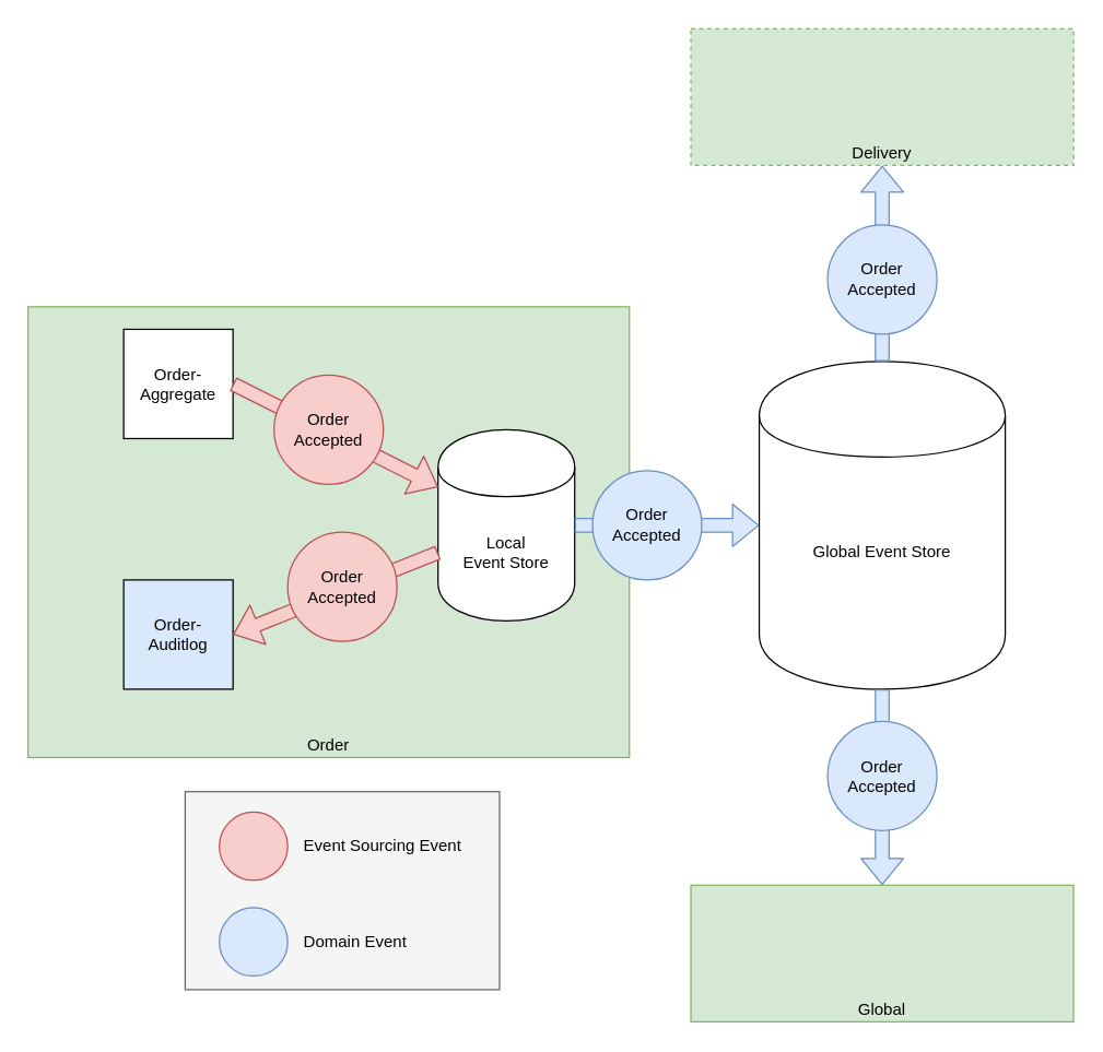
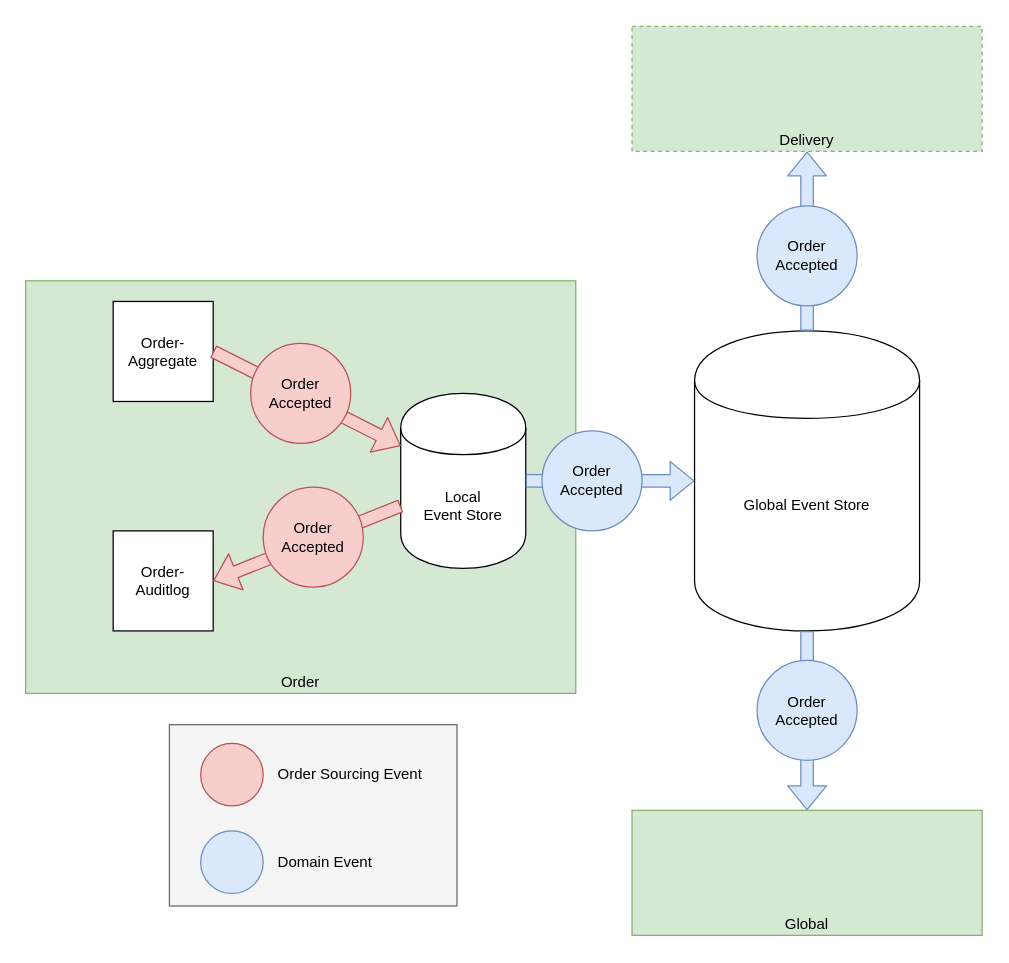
  <mxCell id="0" />
  <mxCell id="1" parent="0" />
  <mxCell id="2" value="" style="whiteSpace=wrap;html=1;align=left;fillColor=#f5f5f5;strokeColor=#666666;fontColor=#333333;" vertex="1" parent="1"><mxGeometry x="135" y="579" width="230" height="145" as="geometry" /></mxCell>
  <mxCell id="3" value="Order" style="whiteSpace=wrap;html=1;verticalAlign=bottom;fillColor=#d5e8d4;strokeColor=#82b366;" vertex="1" parent="1"><mxGeometry x="20" y="224" width="440" height="330" as="geometry" /></mxCell>
  <mxCell id="4" value="Local&lt;br&gt;Event Store" style="shape=cylinder;whiteSpace=wrap;html=1;boundedLbl=1;backgroundOutline=1;" vertex="1" parent="1"><mxGeometry x="320" y="314" width="100" height="140" as="geometry" /></mxCell>
  <mxCell id="5" value="Global Event Store" style="shape=cylinder;whiteSpace=wrap;html=1;boundedLbl=1;backgroundOutline=1;" vertex="1" parent="1"><mxGeometry x="555" y="264" width="180" height="240" as="geometry" /></mxCell>
  <mxCell id="6" value="Order-Aggregate" style="whiteSpace=wrap;html=1;aspect=fixed;" vertex="1" parent="1"><mxGeometry x="90" y="240.5" width="80" height="80" as="geometry" /></mxCell>
  <mxCell id="7" value="" style="shape=flexArrow;endArrow=classic;html=1;exitX=1;exitY=0.5;exitDx=0;exitDy=0;entryX=0;entryY=0.3;entryDx=0;entryDy=0;fillColor=#f8cecc;strokeColor=#b85450;" edge="1" parent="1" source="6" target="4"><mxGeometry width="50" height="50" relative="1" as="geometry"><mxPoint x="150" y="624" as="sourcePoint" /><mxPoint x="200" y="574" as="targetPoint" /></mxGeometry></mxCell>
  <mxCell id="8" value="Global&lt;br&gt;" style="whiteSpace=wrap;html=1;verticalAlign=bottom;fillColor=#d5e8d4;strokeColor=#82b366;" vertex="1" parent="1"><mxGeometry x="505" y="647.5" width="280" height="100" as="geometry" /></mxCell>
  <mxCell id="9" value="" style="shape=flexArrow;endArrow=classic;html=1;fillColor=#dae8fc;entryX=0;entryY=0.5;entryDx=0;entryDy=0;exitX=1;exitY=0.5;exitDx=0;exitDy=0;strokeColor=#6c8ebf;" edge="1" parent="1" source="4" target="5"><mxGeometry width="50" height="50" relative="1" as="geometry"><mxPoint x="465.059" y="383.824" as="sourcePoint" /><mxPoint x="495" y="384" as="targetPoint" /></mxGeometry></mxCell>
  <mxCell id="10" value="Order Accepted" style="ellipse;whiteSpace=wrap;html=1;fillColor=#dae8fc;strokeColor=#6c8ebf;" vertex="1" parent="1"><mxGeometry x="433" y="344" width="80" height="80" as="geometry" /></mxCell>
  <mxCell id="11" value="" style="ellipse;whiteSpace=wrap;html=1;fillColor=#f8cecc;strokeColor=#b85450;" vertex="1" parent="1"><mxGeometry x="160" y="594" width="50" height="50" as="geometry" /></mxCell>
- <mxCell id="12" value="Event Sourcing Event" style="text;html=1;strokeColor=none;fillColor=none;align=left;verticalAlign=middle;whiteSpace=wrap;rounded=0;" vertex="1" parent="1"><mxGeometry x="220" y="609" width="130" height="20" as="geometry" /></mxCell>
+ <mxCell id="12" value="Order Sourcing Event" style="text;html=1;strokeColor=none;fillColor=none;align=left;verticalAlign=middle;whiteSpace=wrap;rounded=0;" vertex="1" parent="1"><mxGeometry x="220" y="609" width="130" height="20" as="geometry" /></mxCell>
  <mxCell id="13" value="" style="ellipse;whiteSpace=wrap;html=1;fillColor=#dae8fc;strokeColor=#6c8ebf;" vertex="1" parent="1"><mxGeometry x="160" y="664" width="50" height="50" as="geometry" /></mxCell>
  <mxCell id="14" value="Domain Event" style="text;html=1;strokeColor=none;fillColor=none;align=left;verticalAlign=middle;whiteSpace=wrap;rounded=0;" vertex="1" parent="1"><mxGeometry x="220" y="679" width="130" height="20" as="geometry" /></mxCell>
  <mxCell id="15" value="" style="shape=flexArrow;endArrow=classic;html=1;fillColor=#dae8fc;entryX=0.5;entryY=0;entryDx=0;entryDy=0;exitX=0.5;exitY=1;exitDx=0;exitDy=0;strokeColor=#6c8ebf;" edge="1" parent="1" source="5" target="8"><mxGeometry width="50" height="50" relative="1" as="geometry"><mxPoint x="698" y="527.5" as="sourcePoint" /><mxPoint x="868" y="527.5" as="targetPoint" /></mxGeometry></mxCell>
  <mxCell id="16" value="Order Accepted" style="ellipse;whiteSpace=wrap;html=1;fillColor=#dae8fc;strokeColor=#6c8ebf;" vertex="1" parent="1"><mxGeometry x="605" y="527.5" width="80" height="80" as="geometry" /></mxCell>
  <mxCell id="17" value="" style="shape=flexArrow;endArrow=classic;html=1;fillColor=#dae8fc;entryX=0.5;entryY=1;entryDx=0;entryDy=0;exitX=0.5;exitY=0;exitDx=0;exitDy=0;strokeColor=#6c8ebf;" edge="1" parent="1" source="5" target="18"><mxGeometry width="50" height="50" relative="1" as="geometry"><mxPoint x="668" y="517.5" as="sourcePoint" /><mxPoint x="668" y="657.5" as="targetPoint" /></mxGeometry></mxCell>
  <mxCell id="18" value="Delivery&lt;br&gt;" style="whiteSpace=wrap;html=1;verticalAlign=bottom;fillColor=#d5e8d4;strokeColor=#82b366;dashed=1;" vertex="1" parent="1"><mxGeometry x="505" y="20.5" width="280" height="100" as="geometry" /></mxCell>
  <mxCell id="19" value="Order Accepted" style="ellipse;whiteSpace=wrap;html=1;fillColor=#dae8fc;strokeColor=#6c8ebf;" vertex="1" parent="1"><mxGeometry x="605" y="164" width="80" height="80" as="geometry" /></mxCell>
- <mxCell id="20" value="Order-Auditlog" style="whiteSpace=wrap;html=1;aspect=fixed;fillColor=#dae8fc;" vertex="1" parent="1"><mxGeometry x="90" y="424" width="80" height="80" as="geometry" /></mxCell>
+ <mxCell id="20" value="Order-Auditlog" style="whiteSpace=wrap;html=1;aspect=fixed;" vertex="1" parent="1"><mxGeometry x="90" y="424" width="80" height="80" as="geometry" /></mxCell>
  <mxCell id="21" value="" style="shape=flexArrow;endArrow=classic;html=1;entryX=1;entryY=0.5;entryDx=0;entryDy=0;fillColor=#f8cecc;strokeColor=#b85450;" edge="1" parent="1" source="4" target="20"><mxGeometry width="50" height="50" relative="1" as="geometry"><mxPoint x="250" y="333.824" as="sourcePoint" /><mxPoint x="348.824" y="438.529" as="targetPoint" /></mxGeometry></mxCell>
  <mxCell id="22" value="Order Accepted" style="ellipse;whiteSpace=wrap;html=1;fillColor=#f8cecc;strokeColor=#b85450;" vertex="1" parent="1"><mxGeometry x="200" y="274" width="80" height="80" as="geometry" /></mxCell>
  <mxCell id="23" value="Order Accepted" style="ellipse;whiteSpace=wrap;html=1;fillColor=#f8cecc;strokeColor=#b85450;" vertex="1" parent="1"><mxGeometry x="210" y="389" width="80" height="80" as="geometry" /></mxCell>
